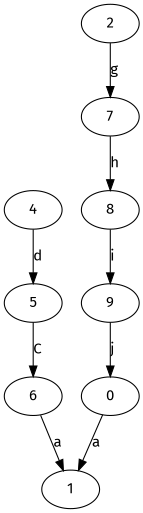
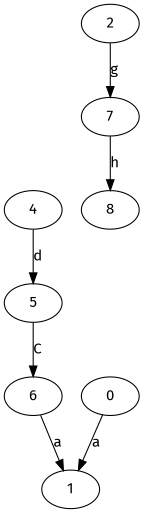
  digraph {
    fontname="Fira Sans"
    node [fontname="Fira Sans"]
    edge [fontname="Fira Sans"]
    0
    1
    2
    7
    8
    4
    5
    6
-   9
    0 -> 1 [label=a]
    2 -> 7 [label=g]
    7 -> 8 [label=h]
-   8 -> 9 [label=i]
    4 -> 5 [label=d]
    5 -> 6 [label=C]
    6 -> 1 [label=a]
-   9 -> 0 [label=j]
  }
